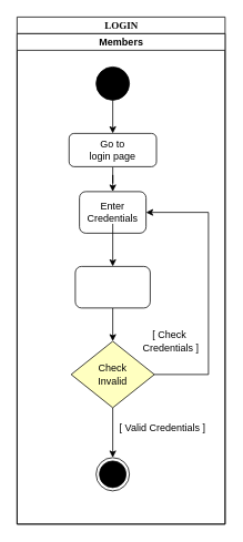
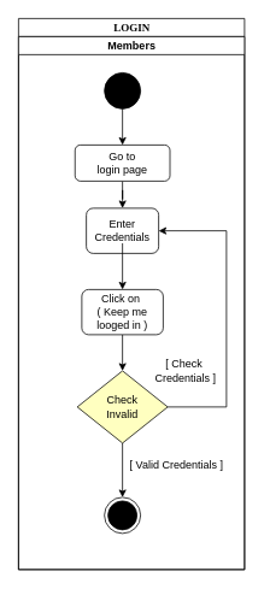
  <mxCell id="0" />
  <mxCell id="1" parent="0" />
  <mxCell id="2" value="LOGIN" style="swimlane;html=1;childLayout=stackLayout;startSize=20;rounded=0;shadow=0;comic=0;labelBackgroundColor=none;strokeWidth=1;fontFamily=Verdana;fontSize=12;align=center;" parent="1" vertex="1"><mxGeometry x="20" y="20" width="250" height="610" as="geometry" /></mxCell>
  <mxCell id="3" value="Members" style="swimlane;html=1;startSize=20;" parent="2" vertex="1"><mxGeometry y="20" width="250" height="590" as="geometry"><mxRectangle y="20" width="40" height="970" as="alternateBounds" /></mxGeometry></mxCell>
  <mxCell id="4" style="edgeStyle=orthogonalEdgeStyle;rounded=0;orthogonalLoop=1;jettySize=auto;html=1;entryX=0.5;entryY=0;entryDx=0;entryDy=0;" edge="1" parent="3" source="5" target="16"><mxGeometry relative="1" as="geometry" /></mxCell>
  <mxCell id="5" value="" style="ellipse;whiteSpace=wrap;html=1;rounded=0;shadow=0;comic=0;labelBackgroundColor=none;strokeWidth=1;fillColor=#000000;fontFamily=Verdana;fontSize=12;align=center;" parent="3" vertex="1"><mxGeometry x="95" y="40" width="40" height="40" as="geometry" /></mxCell>
  <mxCell id="6" value="" style="rounded=1;whiteSpace=wrap;html=1;" parent="3" vertex="1"><mxGeometry x="75" y="190" width="80" height="50" as="geometry" /></mxCell>
  <mxCell id="7" style="edgeStyle=orthogonalEdgeStyle;rounded=0;orthogonalLoop=1;jettySize=auto;html=1;entryX=0.5;entryY=0;entryDx=0;entryDy=0;" edge="1" parent="3" source="8" target="11"><mxGeometry relative="1" as="geometry" /></mxCell>
  <mxCell id="8" value="" style="rounded=1;whiteSpace=wrap;html=1;" parent="3" vertex="1"><mxGeometry x="70" y="280" width="90" height="50" as="geometry" /></mxCell>
  <mxCell id="9" value="" style="edgeStyle=orthogonalEdgeStyle;rounded=0;orthogonalLoop=1;jettySize=auto;html=1;" parent="3" source="11" target="12" edge="1"><mxGeometry relative="1" as="geometry" /></mxCell>
  <mxCell id="10" style="edgeStyle=orthogonalEdgeStyle;rounded=0;orthogonalLoop=1;jettySize=auto;html=1;entryX=1;entryY=0.5;entryDx=0;entryDy=0;" edge="1" parent="3" source="11" target="6"><mxGeometry relative="1" as="geometry"><Array as="points"><mxPoint x="230" y="410" /><mxPoint x="230" y="215" /></Array></mxGeometry></mxCell>
  <mxCell id="11" value="Check&lt;div&gt;Invalid&lt;/div&gt;" style="rhombus;whiteSpace=wrap;html=1;fontColor=#000000;fillColor=#ffffc0;strokeColor=#000000;" parent="3" vertex="1"><mxGeometry x="65" y="370" width="100" height="80" as="geometry" /></mxCell>
  <mxCell id="12" value="" style="ellipse;html=1;shape=endState;fillColor=#000000;strokeColor=#000000;" parent="3" vertex="1"><mxGeometry x="95" y="510" width="40" height="40" as="geometry" /></mxCell>
  <mxCell id="13" value="[ Valid Credentials ]" style="text;html=1;align=center;verticalAlign=middle;whiteSpace=wrap;rounded=0;" parent="3" vertex="1"><mxGeometry x="120" y="460" width="110" height="30" as="geometry" /></mxCell>
  <mxCell id="14" value="[ Check&amp;nbsp;&lt;div&gt;Credentials ]&lt;/div&gt;" style="text;html=1;align=center;verticalAlign=middle;whiteSpace=wrap;rounded=0;" parent="3" vertex="1"><mxGeometry x="140" y="350" width="90" height="40" as="geometry" /></mxCell>
  <mxCell id="15" value="" style="edgeStyle=orthogonalEdgeStyle;rounded=0;orthogonalLoop=1;jettySize=auto;html=1;" edge="1" parent="3" source="16" target="6"><mxGeometry relative="1" as="geometry" /></mxCell>
  <mxCell id="16" value="" style="rounded=1;whiteSpace=wrap;html=1;" vertex="1" parent="3"><mxGeometry x="62.5" y="120" width="105" height="40" as="geometry" /></mxCell>
  <mxCell id="17" value="" style="edgeStyle=orthogonalEdgeStyle;rounded=0;orthogonalLoop=1;jettySize=auto;html=1;" edge="1" parent="3" source="18" target="8"><mxGeometry relative="1" as="geometry" /></mxCell>
  <mxCell id="18" value="Enter Credentials" style="text;html=1;align=center;verticalAlign=middle;whiteSpace=wrap;rounded=0;" parent="3" vertex="1"><mxGeometry x="85" y="201.25" width="60" height="27.5" as="geometry" /></mxCell>
+ <mxCell id="19" value="Click on&amp;nbsp;&lt;div&gt;( Keep me looged in )&lt;/div&gt;" style="text;html=1;align=center;verticalAlign=middle;whiteSpace=wrap;rounded=0;" parent="3" vertex="1"><mxGeometry x="85" y="286.5" width="60" height="37" as="geometry" /></mxCell>
  <mxCell id="20" value="Go to login page" style="text;html=1;align=center;verticalAlign=middle;whiteSpace=wrap;rounded=0;" vertex="1" parent="3"><mxGeometry x="85" y="125" width="60" height="30" as="geometry" /></mxCell>
